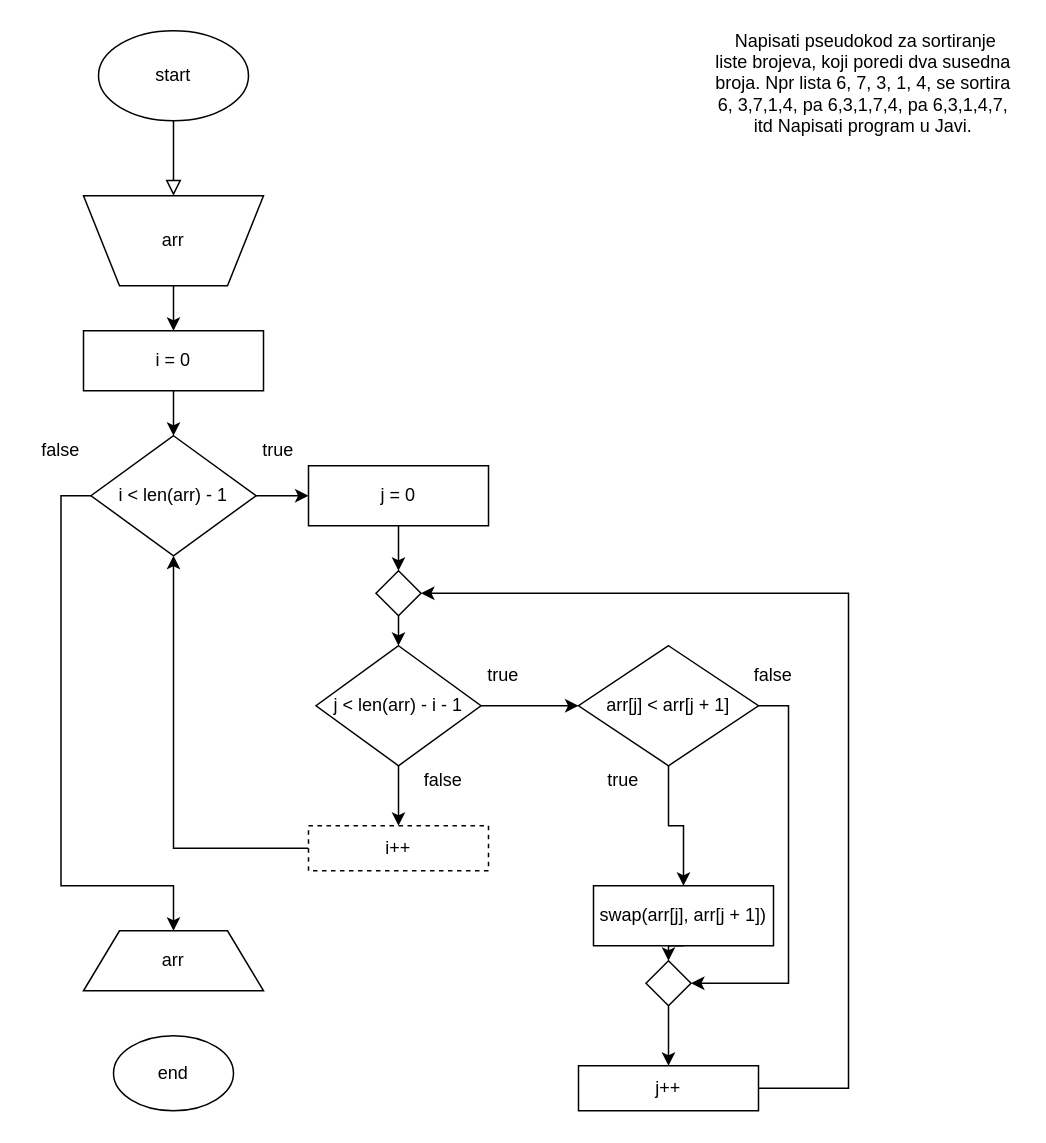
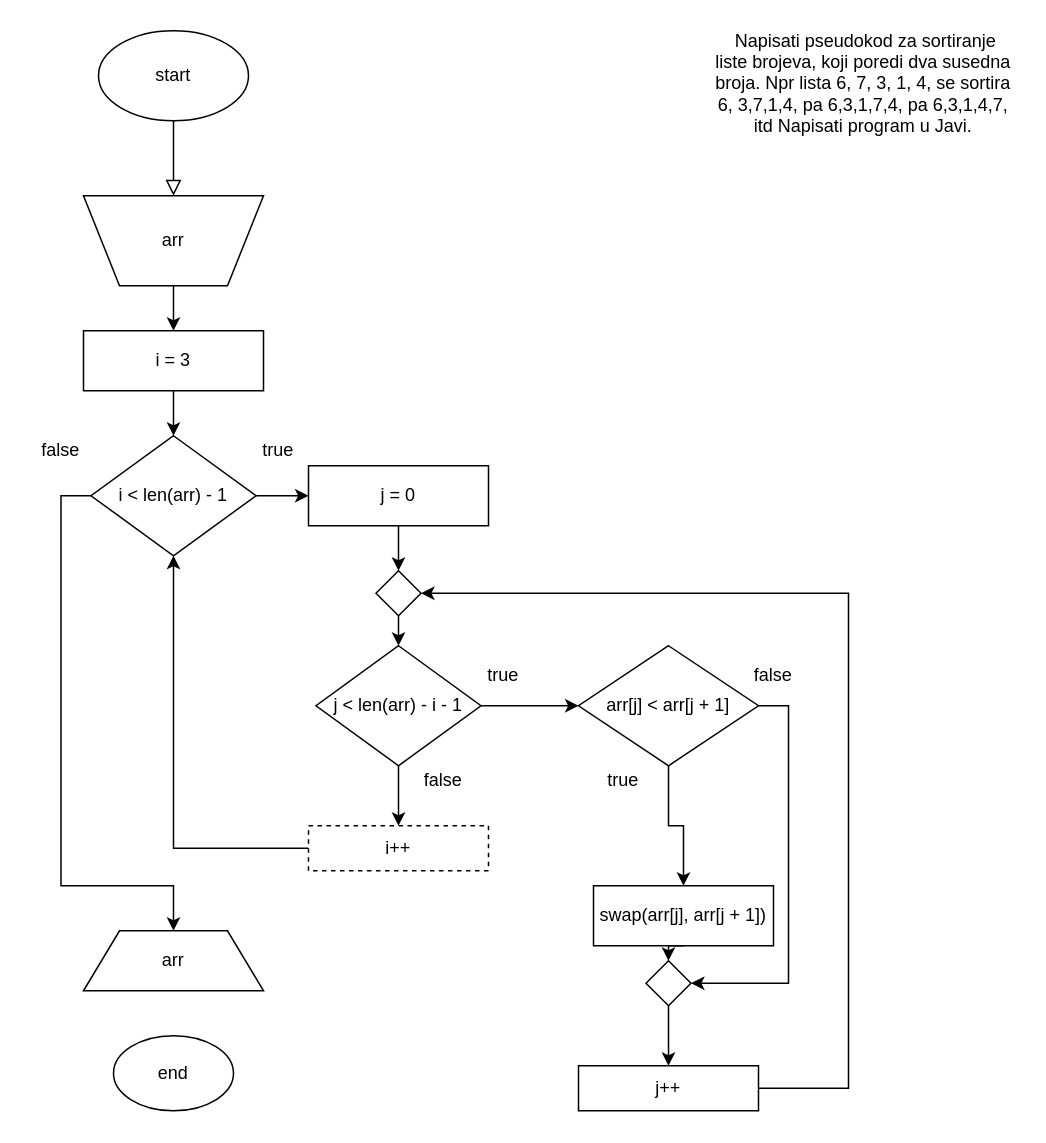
  <mxCell id="0" />
  <mxCell id="1" parent="0" />
  <mxCell id="2" value="" style="rounded=0;html=1;jettySize=auto;orthogonalLoop=1;fontSize=11;endArrow=block;endFill=0;endSize=8;strokeWidth=1;shadow=0;labelBackgroundColor=none;edgeStyle=orthogonalEdgeStyle;" parent="1" edge="1"><mxGeometry relative="1" as="geometry"><mxPoint x="115" y="80" as="sourcePoint" /><mxPoint x="115" y="130" as="targetPoint" /></mxGeometry></mxCell>
  <mxCell id="3" value="&amp;nbsp;Napisati pseudokod za sortiranje liste brojeva, koji poredi dva susedna broja. Npr lista 6, 7, 3, 1, 4, se sortira 6, 3,7,1,4, pa 6,3,1,7,4, pa 6,3,1,4,7, itd Napisati program u Javi." style="text;html=1;strokeColor=none;fillColor=none;align=center;verticalAlign=middle;whiteSpace=wrap;rounded=0;" vertex="1" parent="1"><mxGeometry x="475" y="30" width="200" height="50" as="geometry" /></mxCell>
  <mxCell id="4" style="edgeStyle=orthogonalEdgeStyle;rounded=0;orthogonalLoop=1;jettySize=auto;html=1;exitX=1;exitY=0.75;exitDx=0;exitDy=0;" edge="1" parent="1" source="6"><mxGeometry relative="1" as="geometry"><mxPoint x="175" y="250" as="targetPoint" /></mxGeometry></mxCell>
  <mxCell id="5" style="edgeStyle=orthogonalEdgeStyle;rounded=0;orthogonalLoop=1;jettySize=auto;html=1;exitX=0.5;exitY=1;exitDx=0;exitDy=0;entryX=0.5;entryY=0;entryDx=0;entryDy=0;" edge="1" parent="1" source="6" target="11"><mxGeometry relative="1" as="geometry" /></mxCell>
- <mxCell id="6" value="i = 0" style="rounded=0;whiteSpace=wrap;html=1;" vertex="1" parent="1"><mxGeometry x="55" y="220" width="120" height="40" as="geometry" /></mxCell>
+ <mxCell id="6" value="i = 3" style="rounded=0;whiteSpace=wrap;html=1;" vertex="1" parent="1"><mxGeometry x="55" y="220" width="120" height="40" as="geometry" /></mxCell>
  <mxCell id="7" value="arr" style="shape=trapezoid;perimeter=trapezoidPerimeter;whiteSpace=wrap;html=1;direction=west;" vertex="1" parent="1"><mxGeometry x="55" y="130" width="120" height="60" as="geometry" /></mxCell>
  <mxCell id="8" value="" style="endArrow=classic;html=1;exitX=0.5;exitY=0;exitDx=0;exitDy=0;entryX=0.5;entryY=0;entryDx=0;entryDy=0;" edge="1" parent="1" source="7" target="6"><mxGeometry width="50" height="50" relative="1" as="geometry"><mxPoint x="285" y="360" as="sourcePoint" /><mxPoint x="335" y="310" as="targetPoint" /></mxGeometry></mxCell>
  <mxCell id="9" style="edgeStyle=orthogonalEdgeStyle;rounded=0;orthogonalLoop=1;jettySize=auto;html=1;exitX=1;exitY=0.5;exitDx=0;exitDy=0;entryX=0;entryY=0.5;entryDx=0;entryDy=0;" edge="1" parent="1" source="11" target="18"><mxGeometry relative="1" as="geometry" /></mxCell>
  <mxCell id="10" style="edgeStyle=orthogonalEdgeStyle;rounded=0;orthogonalLoop=1;jettySize=auto;html=1;exitX=0;exitY=0.5;exitDx=0;exitDy=0;entryX=0.5;entryY=0;entryDx=0;entryDy=0;" edge="1" parent="1" source="11" target="30"><mxGeometry relative="1" as="geometry"><mxPoint x="40" y="600" as="targetPoint" /><Array as="points"><mxPoint x="40" y="330" /><mxPoint x="40" y="590" /><mxPoint x="115" y="590" /></Array></mxGeometry></mxCell>
  <mxCell id="11" value="i &amp;lt; len(arr) - 1" style="rhombus;whiteSpace=wrap;html=1;" vertex="1" parent="1"><mxGeometry x="60" y="290" width="110" height="80" as="geometry" /></mxCell>
  <mxCell id="12" style="edgeStyle=orthogonalEdgeStyle;rounded=0;orthogonalLoop=1;jettySize=auto;html=1;exitX=0.5;exitY=1;exitDx=0;exitDy=0;entryX=0.5;entryY=0;entryDx=0;entryDy=0;" edge="1" parent="1" source="14" target="16"><mxGeometry relative="1" as="geometry" /></mxCell>
  <mxCell id="13" style="edgeStyle=orthogonalEdgeStyle;rounded=0;orthogonalLoop=1;jettySize=auto;html=1;exitX=1;exitY=0.5;exitDx=0;exitDy=0;entryX=1;entryY=0.5;entryDx=0;entryDy=0;" edge="1" parent="1" source="14" target="23"><mxGeometry relative="1" as="geometry"><mxPoint x="365" y="680" as="targetPoint" /></mxGeometry></mxCell>
  <mxCell id="14" value="arr[j] &amp;lt; arr[j + 1]" style="rhombus;whiteSpace=wrap;html=1;" vertex="1" parent="1"><mxGeometry x="385" y="430" width="120" height="80" as="geometry" /></mxCell>
  <mxCell id="15" style="edgeStyle=orthogonalEdgeStyle;rounded=0;orthogonalLoop=1;jettySize=auto;html=1;exitX=0.5;exitY=1;exitDx=0;exitDy=0;entryX=0.5;entryY=0;entryDx=0;entryDy=0;" edge="1" parent="1" source="16" target="23"><mxGeometry relative="1" as="geometry" /></mxCell>
  <mxCell id="16" value="swap(arr[j], arr[j + 1])" style="rounded=0;whiteSpace=wrap;html=1;" vertex="1" parent="1"><mxGeometry x="395" y="590" width="120" height="40" as="geometry" /></mxCell>
  <mxCell id="17" style="edgeStyle=orthogonalEdgeStyle;rounded=0;orthogonalLoop=1;jettySize=auto;html=1;exitX=0.5;exitY=1;exitDx=0;exitDy=0;entryX=0.5;entryY=0;entryDx=0;entryDy=0;" edge="1" parent="1" source="28" target="21"><mxGeometry relative="1" as="geometry" /></mxCell>
  <mxCell id="18" value="j = 0" style="rounded=0;whiteSpace=wrap;html=1;" vertex="1" parent="1"><mxGeometry x="205" y="310" width="120" height="40" as="geometry" /></mxCell>
  <mxCell id="19" style="edgeStyle=orthogonalEdgeStyle;rounded=0;orthogonalLoop=1;jettySize=auto;html=1;exitX=1;exitY=0.5;exitDx=0;exitDy=0;entryX=0;entryY=0.5;entryDx=0;entryDy=0;" edge="1" parent="1" source="21" target="14"><mxGeometry relative="1" as="geometry"><mxPoint x="365" y="410" as="targetPoint" /></mxGeometry></mxCell>
  <mxCell id="20" style="edgeStyle=orthogonalEdgeStyle;rounded=0;orthogonalLoop=1;jettySize=auto;html=1;exitX=0.5;exitY=1;exitDx=0;exitDy=0;entryX=0.5;entryY=0;entryDx=0;entryDy=0;" edge="1" parent="1" source="21" target="27"><mxGeometry relative="1" as="geometry" /></mxCell>
  <mxCell id="21" value="j &amp;lt; len(arr) - i - 1" style="rhombus;whiteSpace=wrap;html=1;" vertex="1" parent="1"><mxGeometry x="210" y="430" width="110" height="80" as="geometry" /></mxCell>
  <mxCell id="22" style="edgeStyle=orthogonalEdgeStyle;rounded=0;orthogonalLoop=1;jettySize=auto;html=1;exitX=0.5;exitY=1;exitDx=0;exitDy=0;" edge="1" parent="1" source="23" target="25"><mxGeometry relative="1" as="geometry" /></mxCell>
  <mxCell id="23" value="" style="rhombus;whiteSpace=wrap;html=1;" vertex="1" parent="1"><mxGeometry x="430" y="640" width="30" height="30" as="geometry" /></mxCell>
  <mxCell id="24" style="edgeStyle=orthogonalEdgeStyle;rounded=0;orthogonalLoop=1;jettySize=auto;html=1;exitX=0;exitY=0.5;exitDx=0;exitDy=0;entryX=1;entryY=0.5;entryDx=0;entryDy=0;" edge="1" parent="1" source="25" target="28"><mxGeometry relative="1" as="geometry"><Array as="points"><mxPoint x="565" y="725" /><mxPoint x="565" y="395" /></Array></mxGeometry></mxCell>
  <mxCell id="25" value="j++" style="rounded=0;whiteSpace=wrap;html=1;" vertex="1" parent="1"><mxGeometry x="385" y="710" width="120" height="30" as="geometry" /></mxCell>
  <mxCell id="26" style="edgeStyle=orthogonalEdgeStyle;rounded=0;orthogonalLoop=1;jettySize=auto;html=1;exitX=0;exitY=0.5;exitDx=0;exitDy=0;entryX=0.5;entryY=1;entryDx=0;entryDy=0;" edge="1" parent="1" source="27" target="11"><mxGeometry relative="1" as="geometry" /></mxCell>
  <mxCell id="27" value="i++&lt;br&gt;" style="rounded=0;whiteSpace=wrap;html=1;dashed=1;" vertex="1" parent="1"><mxGeometry x="205" y="550" width="120" height="30" as="geometry" /></mxCell>
  <mxCell id="28" value="" style="rhombus;whiteSpace=wrap;html=1;" vertex="1" parent="1"><mxGeometry x="250" y="380" width="30" height="30" as="geometry" /></mxCell>
  <mxCell id="29" style="edgeStyle=orthogonalEdgeStyle;rounded=0;orthogonalLoop=1;jettySize=auto;html=1;exitX=0.5;exitY=1;exitDx=0;exitDy=0;entryX=0.5;entryY=0;entryDx=0;entryDy=0;" edge="1" parent="1" source="18" target="28"><mxGeometry relative="1" as="geometry"><mxPoint x="265" y="350" as="sourcePoint" /><mxPoint x="265" y="430" as="targetPoint" /></mxGeometry></mxCell>
  <mxCell id="30" value="arr&lt;br&gt;" style="shape=trapezoid;perimeter=trapezoidPerimeter;whiteSpace=wrap;html=1;" vertex="1" parent="1"><mxGeometry x="55" y="620" width="120" height="40" as="geometry" /></mxCell>
  <mxCell id="31" value="end&lt;br&gt;" style="ellipse;whiteSpace=wrap;html=1;" vertex="1" parent="1"><mxGeometry x="75" y="690" width="80" height="50" as="geometry" /></mxCell>
  <mxCell id="32" value="start" style="ellipse;whiteSpace=wrap;html=1;" vertex="1" parent="1"><mxGeometry x="65" y="20" width="100" height="60" as="geometry" /></mxCell>
  <mxCell id="33" value="true" style="text;html=1;strokeColor=none;fillColor=none;align=center;verticalAlign=middle;whiteSpace=wrap;rounded=0;" vertex="1" parent="1"><mxGeometry x="165" y="290" width="40" height="20" as="geometry" /></mxCell>
  <mxCell id="34" value="true" style="text;html=1;strokeColor=none;fillColor=none;align=center;verticalAlign=middle;whiteSpace=wrap;rounded=0;" vertex="1" parent="1"><mxGeometry x="395" y="510" width="40" height="20" as="geometry" /></mxCell>
  <mxCell id="35" value="true" style="text;html=1;strokeColor=none;fillColor=none;align=center;verticalAlign=middle;whiteSpace=wrap;rounded=0;" vertex="1" parent="1"><mxGeometry x="315" y="440" width="40" height="20" as="geometry" /></mxCell>
  <mxCell id="36" value="false&lt;br&gt;" style="text;html=1;strokeColor=none;fillColor=none;align=center;verticalAlign=middle;whiteSpace=wrap;rounded=0;" vertex="1" parent="1"><mxGeometry x="20" y="290" width="40" height="20" as="geometry" /></mxCell>
  <mxCell id="37" value="false&lt;br&gt;" style="text;html=1;strokeColor=none;fillColor=none;align=center;verticalAlign=middle;whiteSpace=wrap;rounded=0;" vertex="1" parent="1"><mxGeometry x="275" y="510" width="40" height="20" as="geometry" /></mxCell>
  <mxCell id="38" value="false&lt;br&gt;" style="text;html=1;strokeColor=none;fillColor=none;align=center;verticalAlign=middle;whiteSpace=wrap;rounded=0;" vertex="1" parent="1"><mxGeometry x="495" y="440" width="40" height="20" as="geometry" /></mxCell>
